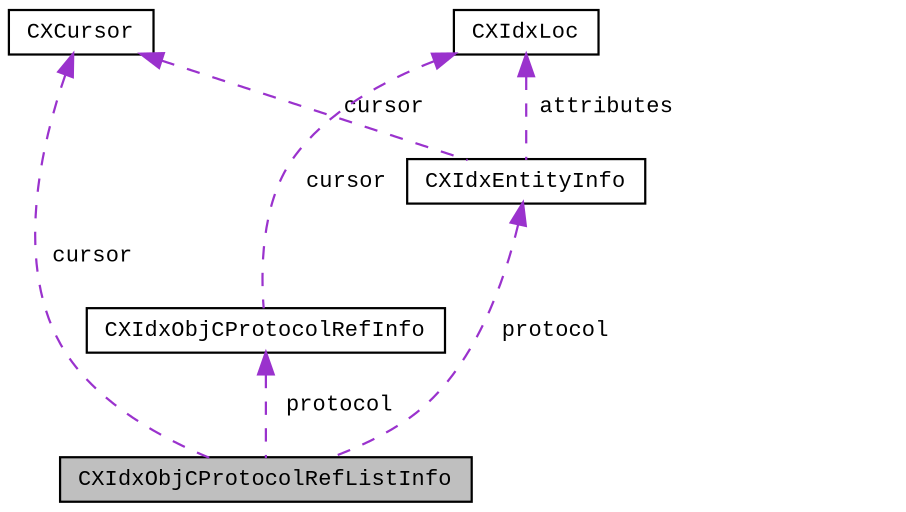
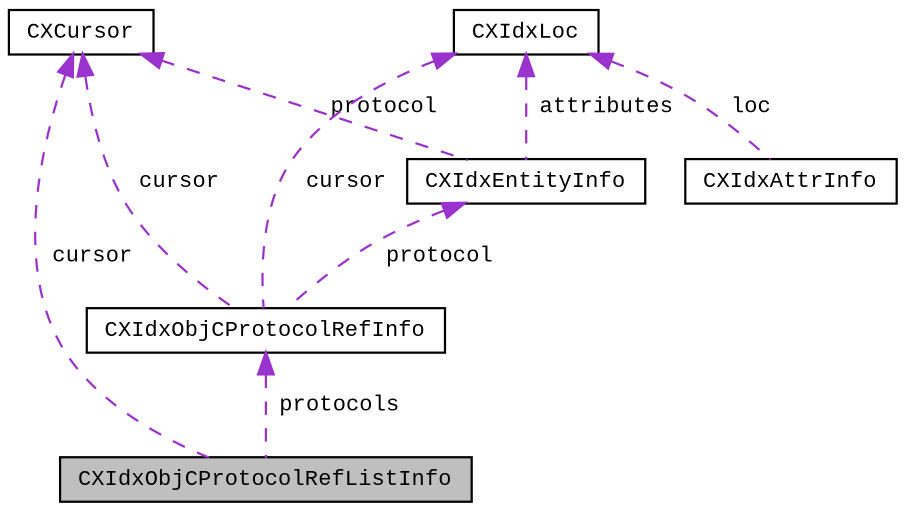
  digraph {
    fontname="Liberation Mono"
    node [color=black fillcolor=white fontname="Liberation Mono" fontsize=10 shape=record style=filled]
    edge [color=darkorchid3 dir=back fontname="Liberation Mono" fontsize=10 labelfontname=Helvetica labelfontsize=10 style=dashed]
    n1 [fillcolor=grey75 fontcolor=black height=0.2 label=CXIdxObjCProtocolRefListInfo width=0.4]
    n2 [height=0.2 label=CXIdxObjCProtocolRefInfo width=0.4]
    n3 [height=0.2 label=CXCursor width=0.4]
    n4 [height=0.2 label=CXIdxEntityInfo width=0.4]
+   n5 [height=0.2 label=CXIdxAttrInfo width=0.4]
    n6 [height=0.2 label=CXIdxLoc width=0.4]
-   n2 -> n1 [label=" protocol"]
+   n2 -> n1 [label=" protocols"]
    n3 -> n1 [label=" cursor"]
-   n3 -> n4 [label=" cursor"]
-   n4 -> n1 [label=" protocol"]
+   n3 -> n2 [label=" cursor"]
+   n3 -> n4 [label=" protocol"]
+   n4 -> n2 [label=" protocol"]
    n6 -> n2 [label=" cursor"]
    n6 -> n4 [label=" attributes"]
+   n6 -> n5 [label=" loc"]
  }
